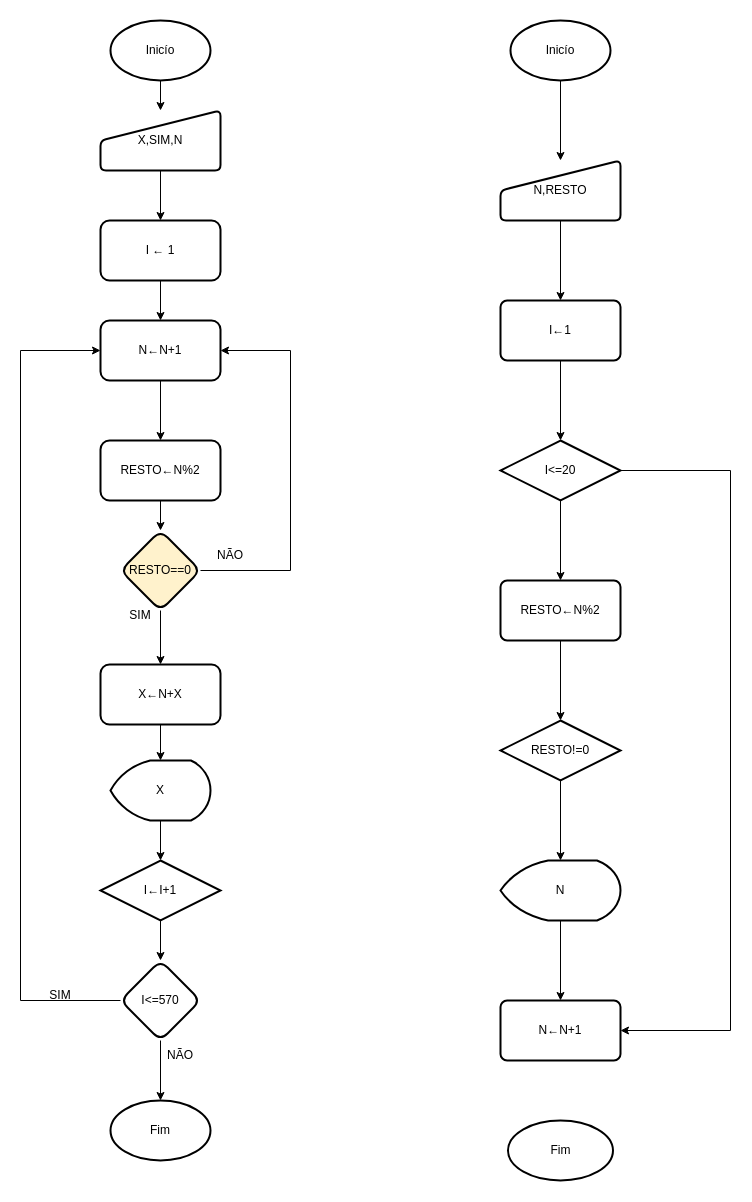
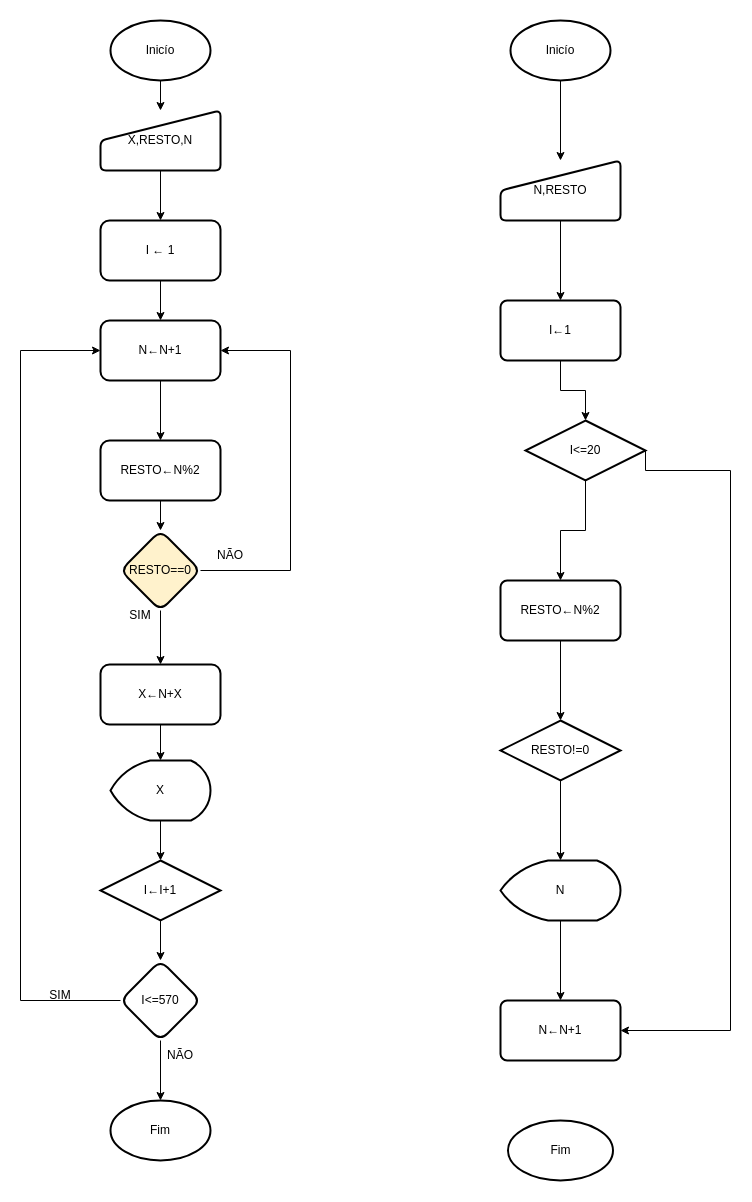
  <mxCell id="0" />
  <mxCell id="1" parent="0" />
  <mxCell id="2" value="Fim" style="strokeWidth=2;html=1;shape=mxgraph.flowchart.start_1;whiteSpace=wrap;" vertex="1" parent="1"><mxGeometry x="110" y="1100" width="100" height="60" as="geometry" /></mxCell>
  <mxCell id="3" value="" style="edgeStyle=orthogonalEdgeStyle;rounded=0;orthogonalLoop=1;jettySize=auto;html=1;" edge="1" parent="1" source="4" target="22"><mxGeometry relative="1" as="geometry" /></mxCell>
  <mxCell id="4" value="Inicío" style="strokeWidth=2;html=1;shape=mxgraph.flowchart.start_1;whiteSpace=wrap;" vertex="1" parent="1"><mxGeometry x="110" y="20" width="100" height="60" as="geometry" /></mxCell>
  <mxCell id="5" value="" style="edgeStyle=orthogonalEdgeStyle;rounded=0;orthogonalLoop=1;jettySize=auto;html=1;" edge="1" parent="1" source="6" target="20"><mxGeometry relative="1" as="geometry" /></mxCell>
  <mxCell id="6" value="&lt;div&gt;I ← 1&lt;/div&gt;" style="rounded=1;whiteSpace=wrap;html=1;strokeWidth=2;" vertex="1" parent="1"><mxGeometry x="100" y="220" width="120" height="60" as="geometry" /></mxCell>
  <mxCell id="7" value="" style="edgeStyle=orthogonalEdgeStyle;rounded=0;orthogonalLoop=1;jettySize=auto;html=1;" edge="1" parent="1" source="8" target="11"><mxGeometry relative="1" as="geometry" /></mxCell>
  <mxCell id="8" value="RESTO←N%2" style="rounded=1;whiteSpace=wrap;html=1;strokeWidth=2;" vertex="1" parent="1"><mxGeometry x="100" y="440" width="120" height="60" as="geometry" /></mxCell>
  <mxCell id="9" value="" style="edgeStyle=orthogonalEdgeStyle;rounded=0;orthogonalLoop=1;jettySize=auto;html=1;" edge="1" parent="1" source="11" target="13"><mxGeometry relative="1" as="geometry" /></mxCell>
  <mxCell id="10" style="edgeStyle=orthogonalEdgeStyle;rounded=0;orthogonalLoop=1;jettySize=auto;html=1;exitX=1;exitY=0.5;exitDx=0;exitDy=0;entryX=1;entryY=0.5;entryDx=0;entryDy=0;" edge="1" parent="1" source="11" target="20"><mxGeometry relative="1" as="geometry"><Array as="points"><mxPoint x="290" y="570" /><mxPoint x="290" y="350" /></Array></mxGeometry></mxCell>
  <mxCell id="11" value="RESTO==0" style="rhombus;whiteSpace=wrap;html=1;rounded=1;strokeWidth=2;fillColor=#fff2cc;" vertex="1" parent="1"><mxGeometry x="120" y="530" width="80" height="80" as="geometry" /></mxCell>
  <mxCell id="12" value="" style="edgeStyle=orthogonalEdgeStyle;rounded=0;orthogonalLoop=1;jettySize=auto;html=1;" edge="1" parent="1" source="13" target="24"><mxGeometry relative="1" as="geometry" /></mxCell>
  <mxCell id="13" value="&lt;div&gt;X←N+X&lt;/div&gt;" style="rounded=1;whiteSpace=wrap;html=1;strokeWidth=2;" vertex="1" parent="1"><mxGeometry x="100" y="664" width="120" height="60" as="geometry" /></mxCell>
  <mxCell id="14" style="edgeStyle=orthogonalEdgeStyle;rounded=0;orthogonalLoop=1;jettySize=auto;html=1;exitX=0;exitY=0.5;exitDx=0;exitDy=0;entryX=0;entryY=0.5;entryDx=0;entryDy=0;" edge="1" parent="1" source="16" target="20"><mxGeometry relative="1" as="geometry"><Array as="points"><mxPoint x="20" y="1000" /><mxPoint x="20" y="350" /></Array></mxGeometry></mxCell>
  <mxCell id="15" value="" style="edgeStyle=orthogonalEdgeStyle;rounded=0;orthogonalLoop=1;jettySize=auto;html=1;" edge="1" parent="1" source="16" target="2"><mxGeometry relative="1" as="geometry" /></mxCell>
  <mxCell id="16" value="I&amp;lt;=570" style="rhombus;whiteSpace=wrap;html=1;rounded=1;strokeWidth=2;" vertex="1" parent="1"><mxGeometry x="120" y="960" width="80" height="80" as="geometry" /></mxCell>
  <mxCell id="17" value="" style="edgeStyle=orthogonalEdgeStyle;rounded=0;orthogonalLoop=1;jettySize=auto;html=1;" edge="1" parent="1" source="18" target="16"><mxGeometry relative="1" as="geometry" /></mxCell>
  <mxCell id="18" value="I←I+1" style="rhombus;whiteSpace=wrap;html=1;strokeWidth=2;" vertex="1" parent="1"><mxGeometry x="100" y="860" width="120" height="60" as="geometry" /></mxCell>
  <mxCell id="19" value="" style="edgeStyle=orthogonalEdgeStyle;rounded=0;orthogonalLoop=1;jettySize=auto;html=1;" edge="1" parent="1" source="20" target="8"><mxGeometry relative="1" as="geometry" /></mxCell>
  <mxCell id="20" value="N←N+1" style="whiteSpace=wrap;html=1;rounded=1;strokeWidth=2;" vertex="1" parent="1"><mxGeometry x="100" y="320" width="120" height="60" as="geometry" /></mxCell>
  <mxCell id="21" value="" style="edgeStyle=orthogonalEdgeStyle;rounded=0;orthogonalLoop=1;jettySize=auto;html=1;" edge="1" parent="1" source="22" target="6"><mxGeometry relative="1" as="geometry" /></mxCell>
- <mxCell id="22" value="X,SIM,N" style="shape=manualInput;perimeter=rectanglePerimeter;whiteSpace=wrap;html=1;fixedSize=1;strokeWidth=2;rounded=1;arcSize=11;" vertex="1" parent="1"><mxGeometry x="100" y="110" width="120" height="60" as="geometry" /></mxCell>
+ <mxCell id="22" value="X,RESTO,N" style="shape=manualInput;perimeter=rectanglePerimeter;whiteSpace=wrap;html=1;fixedSize=1;strokeWidth=2;rounded=1;arcSize=11;" vertex="1" parent="1"><mxGeometry x="100" y="110" width="120" height="60" as="geometry" /></mxCell>
  <mxCell id="23" value="" style="edgeStyle=orthogonalEdgeStyle;rounded=0;orthogonalLoop=1;jettySize=auto;html=1;" edge="1" parent="1" source="24" target="18"><mxGeometry relative="1" as="geometry" /></mxCell>
  <mxCell id="24" value="X" style="strokeWidth=2;html=1;shape=mxgraph.flowchart.display;whiteSpace=wrap;" vertex="1" parent="1"><mxGeometry x="110" y="760" width="100" height="60" as="geometry" /></mxCell>
  <mxCell id="25" value="SIM" style="text;html=1;strokeColor=none;fillColor=none;align=center;verticalAlign=middle;whiteSpace=wrap;rounded=0;" vertex="1" parent="1"><mxGeometry x="30" y="980" width="60" height="30" as="geometry" /></mxCell>
  <mxCell id="26" value="NÃO" style="text;html=1;strokeColor=none;fillColor=none;align=center;verticalAlign=middle;whiteSpace=wrap;rounded=0;" vertex="1" parent="1"><mxGeometry x="150" y="1040" width="60" height="30" as="geometry" /></mxCell>
  <mxCell id="27" value="SIM" style="text;html=1;strokeColor=none;fillColor=none;align=center;verticalAlign=middle;whiteSpace=wrap;rounded=0;" vertex="1" parent="1"><mxGeometry x="110" y="600" width="60" height="30" as="geometry" /></mxCell>
  <mxCell id="28" value="NÃO" style="text;html=1;strokeColor=none;fillColor=none;align=center;verticalAlign=middle;whiteSpace=wrap;rounded=0;" vertex="1" parent="1"><mxGeometry x="200" y="540" width="60" height="30" as="geometry" /></mxCell>
  <mxCell id="29" value="" style="edgeStyle=orthogonalEdgeStyle;rounded=0;orthogonalLoop=1;jettySize=auto;html=1;" edge="1" parent="1" source="30" target="32"><mxGeometry relative="1" as="geometry" /></mxCell>
  <mxCell id="30" value="Inicío" style="strokeWidth=2;html=1;shape=mxgraph.flowchart.start_1;whiteSpace=wrap;" vertex="1" parent="1"><mxGeometry x="510" y="20" width="100" height="60" as="geometry" /></mxCell>
  <mxCell id="31" value="" style="edgeStyle=orthogonalEdgeStyle;rounded=0;orthogonalLoop=1;jettySize=auto;html=1;" edge="1" parent="1" source="32" target="34"><mxGeometry relative="1" as="geometry" /></mxCell>
  <mxCell id="32" value="N,RESTO" style="rounded=1;whiteSpace=wrap;html=1;strokeWidth=2;shape=manualInput;arcSize=11;" vertex="1" parent="1"><mxGeometry x="500" y="160" width="120" height="60" as="geometry" /></mxCell>
  <mxCell id="33" value="" style="edgeStyle=orthogonalEdgeStyle;rounded=0;orthogonalLoop=1;jettySize=auto;html=1;" edge="1" parent="1" source="34" target="37"><mxGeometry relative="1" as="geometry" /></mxCell>
  <mxCell id="34" value="I←1" style="whiteSpace=wrap;html=1;rounded=1;strokeWidth=2;arcSize=11;" vertex="1" parent="1"><mxGeometry x="500" y="300" width="120" height="60" as="geometry" /></mxCell>
  <mxCell id="35" value="" style="edgeStyle=orthogonalEdgeStyle;rounded=0;orthogonalLoop=1;jettySize=auto;html=1;" edge="1" parent="1" source="37" target="39"><mxGeometry relative="1" as="geometry" /></mxCell>
  <mxCell id="36" style="edgeStyle=orthogonalEdgeStyle;rounded=0;orthogonalLoop=1;jettySize=auto;html=1;exitX=1;exitY=0.5;exitDx=0;exitDy=0;exitPerimeter=0;entryX=1;entryY=0.5;entryDx=0;entryDy=0;" edge="1" parent="1" source="37" target="45"><mxGeometry relative="1" as="geometry"><Array as="points"><mxPoint x="730" y="470" /><mxPoint x="730" y="1030" /></Array></mxGeometry></mxCell>
- <mxCell id="37" value="I&amp;lt;=20" style="whiteSpace=wrap;html=1;rounded=1;strokeWidth=2;arcSize=11;shape=mxgraph.flowchart.decision;" vertex="1" parent="1"><mxGeometry x="500" y="440" width="120" height="60" as="geometry" /></mxCell>
+ <mxCell id="37" value="I&amp;lt;=20" style="whiteSpace=wrap;html=1;rounded=1;strokeWidth=2;arcSize=11;shape=mxgraph.flowchart.decision;" vertex="1" parent="1"><mxGeometry x="525" y="420" width="120" height="60" as="geometry" /></mxCell>
  <mxCell id="38" value="" style="edgeStyle=orthogonalEdgeStyle;rounded=0;orthogonalLoop=1;jettySize=auto;html=1;" edge="1" parent="1" source="39" target="41"><mxGeometry relative="1" as="geometry" /></mxCell>
  <mxCell id="39" value="RESTO←N%2" style="whiteSpace=wrap;html=1;rounded=1;strokeWidth=2;arcSize=11;" vertex="1" parent="1"><mxGeometry x="500" y="580" width="120" height="60" as="geometry" /></mxCell>
  <mxCell id="40" value="" style="edgeStyle=orthogonalEdgeStyle;rounded=0;orthogonalLoop=1;jettySize=auto;html=1;" edge="1" parent="1" source="41" target="43"><mxGeometry relative="1" as="geometry" /></mxCell>
  <mxCell id="41" value="RESTO!=0" style="whiteSpace=wrap;html=1;rounded=1;strokeWidth=2;arcSize=11;shape=mxgraph.flowchart.decision;" vertex="1" parent="1"><mxGeometry x="500" y="720" width="120" height="60" as="geometry" /></mxCell>
  <mxCell id="42" value="" style="edgeStyle=orthogonalEdgeStyle;rounded=0;orthogonalLoop=1;jettySize=auto;html=1;" edge="1" parent="1" source="43" target="45"><mxGeometry relative="1" as="geometry" /></mxCell>
  <mxCell id="43" value="N" style="whiteSpace=wrap;html=1;rounded=1;strokeWidth=2;arcSize=11;shape=mxgraph.flowchart.display;" vertex="1" parent="1"><mxGeometry x="500" y="860" width="120" height="60" as="geometry" /></mxCell>
  <mxCell id="44" value="Fim" style="rhombus;whiteSpace=wrap;html=1;rounded=1;strokeWidth=2;arcSize=11;shape=mxgraph.flowchart.start_1;perimeter=rectanglePerimeter;" vertex="1" parent="1"><mxGeometry x="507.5" y="1120" width="105" height="60" as="geometry" /></mxCell>
  <mxCell id="45" value="N←N+1" style="rounded=1;whiteSpace=wrap;html=1;strokeWidth=2;arcSize=11;" vertex="1" parent="1"><mxGeometry x="500" y="1000" width="120" height="60" as="geometry" /></mxCell>
